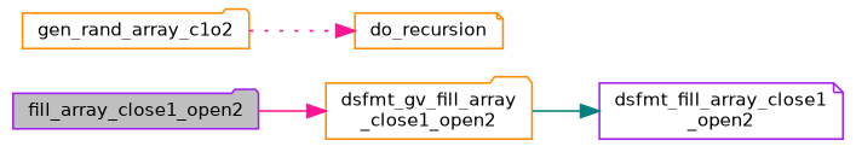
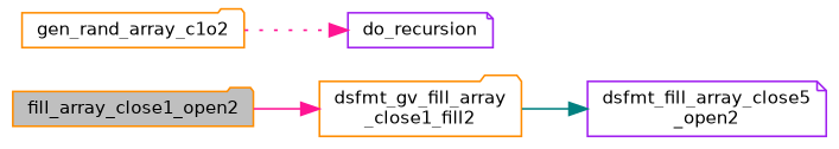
  digraph {
    rankdir=LR
    node [color=darkorange fillcolor=white fontname=Helvetica fontsize=10 shape=folder style=filled]
    edge [color=deeppink fontname=Helvetica fontsize=10 labelfontname=Helvetica labelfontsize=10 style=solid]
-   n1 [color=purple fillcolor=grey75 fontcolor=black height=0.2 label=fill_array_close1_open2 width=0.4]
-   n2 [height=0.2 label="dsfmt_gv_fill_array\l_close1_open2" width=0.4]
-   n3 [color=purple height=0.2 label="dsfmt_fill_array_close1\l_open2" shape=note width=0.4]
+   n1 [fillcolor=grey75 fontcolor=black height=0.2 label=fill_array_close1_open2 width=0.4]
+   n2 [height=0.2 label="dsfmt_gv_fill_array\l_close1_fill2" width=0.4]
+   n3 [color=purple height=0.2 label="dsfmt_fill_array_close5\l_open2" shape=note width=0.4]
    n4 [height=0.2 label=gen_rand_array_c1o2 width=0.4]
-   n5 [height=0.2 label=do_recursion shape=note width=0.4]
+   n5 [color=purple height=0.2 label=do_recursion shape=note width=0.4]
    n1 -> n2
    n2 -> n3 [color=teal]
    n4 -> n5 [style=dotted]
  }
